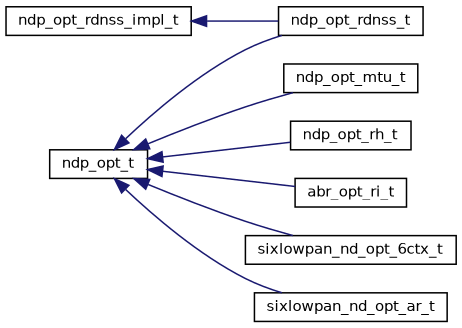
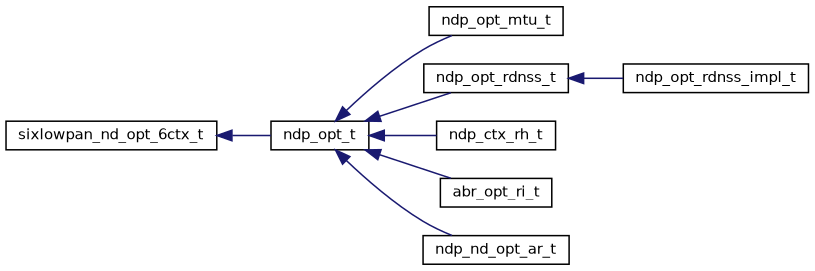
  digraph {
    rankdir=LR
    node [color=black fillcolor=white fontname=Helvetica fontsize=10 shape=record style=filled]
    edge [color=midnightblue dir=back fontname=Helvetica fontsize=10 labelfontname=Helvetica labelfontsize=10 style=solid]
    n1 [height=0.2 label=ndp_opt_t width=0.4]
    n2 [height=0.2 label=ndp_opt_mtu_t width=0.4]
    n3 [height=0.2 label=ndp_opt_rdnss_t width=0.4]
-   n4 [height=0.2 label=ndp_opt_rh_t width=0.4]
+   n4 [height=0.2 label=ndp_ctx_rh_t width=0.4]
    n5 [height=0.2 label=abr_opt_ri_t width=0.4]
    n6 [height=0.2 label=sixlowpan_nd_opt_6ctx_t width=0.4]
-   n7 [height=0.2 label=sixlowpan_nd_opt_ar_t width=0.4]
+   n7 [height=0.2 label=ndp_nd_opt_ar_t width=0.4]
    n8 [height=0.2 label=ndp_opt_rdnss_impl_t width=0.4]
    n1 -> n2
    n1 -> n3
    n1 -> n4
    n1 -> n5
-   n1 -> n6
+   n6 -> n1
    n1 -> n7
-   n8 -> n3
+   n3 -> n8
  }
